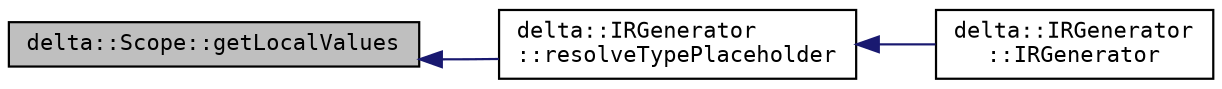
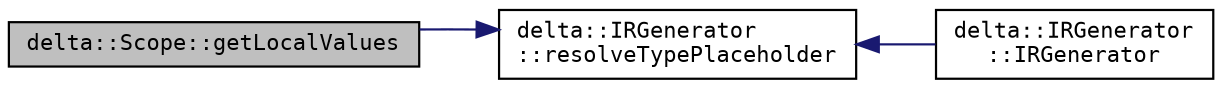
  digraph {
    fontname="DejaVu Sans Mono"
    rankdir=LR
    node [color=black fillcolor=white fontname="DejaVu Sans Mono" fontsize=10 shape=record style=filled]
    edge [color=midnightblue dir=back fontname="DejaVu Sans Mono" fontsize=10 labelfontname=Helvetica labelfontsize=10 style=solid]
    n1 [fillcolor=grey75 fontcolor=black height=0.2 label="delta::Scope::getLocalValues" width=0.4]
    n2 [height=0.2 label="delta::IRGenerator\l::resolveTypePlaceholder" width=0.4]
    n3 [height=0.2 label="delta::IRGenerator\l::IRGenerator" width=0.4]
-   n1 -> n2
+   n2 -> n1
    n2 -> n3
  }
